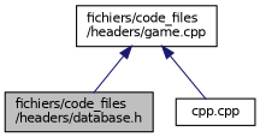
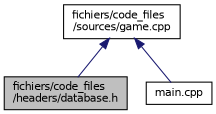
  digraph {
    node [color=black fillcolor=white fontname=Helvetica fontsize=10 shape=record style=filled]
    edge [color=midnightblue dir=back fontname=Helvetica fontsize=10 labelfontname=Helvetica labelfontsize=10 style=solid]
    n1 [fillcolor=grey75 fontcolor=black height=0.2 label="fichiers/code_files\l/headers/database.h" width=0.4]
-   n2 [height=0.2 label="fichiers/code_files\l/headers/game.cpp" width=0.4]
-   n3 [height=0.2 label="cpp.cpp" width=0.4]
+   n2 [height=0.2 label="fichiers/code_files\l/sources/game.cpp" width=0.4]
+   n3 [height=0.2 label="main.cpp" width=0.4]
    n2 -> n1
    n2 -> n3
  }
